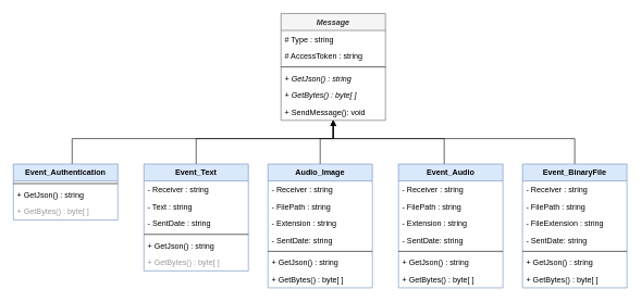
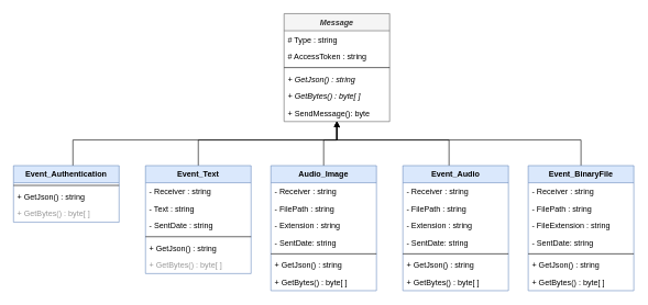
  <mxCell id="0" />
  <mxCell id="1" parent="0" />
  <mxCell id="2" value="" style="edgeStyle=orthogonalEdgeStyle;rounded=0;orthogonalLoop=1;jettySize=auto;html=1;" edge="1" parent="1" source="3" target="25"><mxGeometry relative="1" as="geometry"><Array as="points"><mxPoint x="490" y="212" /><mxPoint x="510" y="212" /></Array></mxGeometry></mxCell>
  <mxCell id="3" value="Audio_Image" style="swimlane;fontStyle=1;align=center;verticalAlign=top;childLayout=stackLayout;horizontal=1;startSize=26;horizontalStack=0;resizeParent=1;resizeParentMax=0;resizeLast=0;collapsible=1;marginBottom=0;fillColor=#dae8fc;strokeColor=#6c8ebf;" vertex="1" parent="1"><mxGeometry x="410" y="251" width="160" height="190" as="geometry" /></mxCell>
  <mxCell id="4" value="- Receiver : string" style="text;strokeColor=none;fillColor=none;align=left;verticalAlign=top;spacingLeft=4;spacingRight=4;overflow=hidden;rotatable=0;points=[[0,0.5],[1,0.5]];portConstraint=eastwest;" vertex="1" parent="3"><mxGeometry y="26" width="160" height="26" as="geometry" /></mxCell>
  <mxCell id="5" value="- FilePath : string" style="text;strokeColor=none;fillColor=none;align=left;verticalAlign=top;spacingLeft=4;spacingRight=4;overflow=hidden;rotatable=0;points=[[0,0.5],[1,0.5]];portConstraint=eastwest;" vertex="1" parent="3"><mxGeometry y="52" width="160" height="26" as="geometry" /></mxCell>
  <mxCell id="6" value="- Extension : string" style="text;strokeColor=none;fillColor=none;align=left;verticalAlign=top;spacingLeft=4;spacingRight=4;overflow=hidden;rotatable=0;points=[[0,0.5],[1,0.5]];portConstraint=eastwest;" vertex="1" parent="3"><mxGeometry y="78" width="160" height="26" as="geometry" /></mxCell>
  <mxCell id="7" value="- SentDate: string" style="text;strokeColor=none;fillColor=none;align=left;verticalAlign=top;spacingLeft=4;spacingRight=4;overflow=hidden;rotatable=0;points=[[0,0.5],[1,0.5]];portConstraint=eastwest;" vertex="1" parent="3"><mxGeometry y="104" width="160" height="26" as="geometry" /></mxCell>
  <mxCell id="8" value="" style="line;strokeWidth=1;fillColor=none;align=left;verticalAlign=middle;spacingTop=-1;spacingLeft=3;spacingRight=3;rotatable=0;labelPosition=right;points=[];portConstraint=eastwest;" vertex="1" parent="3"><mxGeometry y="130" width="160" height="8" as="geometry" /></mxCell>
  <mxCell id="9" value="+ GetJson() : string" style="text;strokeColor=none;fillColor=none;align=left;verticalAlign=top;spacingLeft=4;spacingRight=4;overflow=hidden;rotatable=0;points=[[0,0.5],[1,0.5]];portConstraint=eastwest;" vertex="1" parent="3"><mxGeometry y="138" width="160" height="26" as="geometry" /></mxCell>
  <mxCell id="10" value="+ GetBytes() : byte[ ]" style="text;strokeColor=none;fillColor=none;align=left;verticalAlign=top;spacingLeft=4;spacingRight=4;overflow=hidden;rotatable=0;points=[[0,0.5],[1,0.5]];portConstraint=eastwest;" vertex="1" parent="3"><mxGeometry y="164" width="160" height="26" as="geometry" /></mxCell>
  <mxCell id="11" value="" style="edgeStyle=orthogonalEdgeStyle;rounded=0;orthogonalLoop=1;jettySize=auto;html=1;" edge="1" parent="1" source="12" target="25"><mxGeometry relative="1" as="geometry"><Array as="points"><mxPoint x="680" y="212" /><mxPoint x="510" y="212" /></Array></mxGeometry></mxCell>
  <mxCell id="12" value="Event_Audio" style="swimlane;fontStyle=1;align=center;verticalAlign=top;childLayout=stackLayout;horizontal=1;startSize=26;horizontalStack=0;resizeParent=1;resizeParentMax=0;resizeLast=0;collapsible=1;marginBottom=0;fillColor=#dae8fc;strokeColor=#6c8ebf;" vertex="1" parent="1"><mxGeometry x="610" y="251" width="160" height="190" as="geometry" /></mxCell>
  <mxCell id="13" value="- Receiver : string" style="text;strokeColor=none;fillColor=none;align=left;verticalAlign=top;spacingLeft=4;spacingRight=4;overflow=hidden;rotatable=0;points=[[0,0.5],[1,0.5]];portConstraint=eastwest;" vertex="1" parent="12"><mxGeometry y="26" width="160" height="26" as="geometry" /></mxCell>
  <mxCell id="14" value="- FilePath : string" style="text;strokeColor=none;fillColor=none;align=left;verticalAlign=top;spacingLeft=4;spacingRight=4;overflow=hidden;rotatable=0;points=[[0,0.5],[1,0.5]];portConstraint=eastwest;" vertex="1" parent="12"><mxGeometry y="52" width="160" height="26" as="geometry" /></mxCell>
  <mxCell id="15" value="- Extension : string" style="text;strokeColor=none;fillColor=none;align=left;verticalAlign=top;spacingLeft=4;spacingRight=4;overflow=hidden;rotatable=0;points=[[0,0.5],[1,0.5]];portConstraint=eastwest;" vertex="1" parent="12"><mxGeometry y="78" width="160" height="26" as="geometry" /></mxCell>
  <mxCell id="16" value="- SentDate: string" style="text;strokeColor=none;fillColor=none;align=left;verticalAlign=top;spacingLeft=4;spacingRight=4;overflow=hidden;rotatable=0;points=[[0,0.5],[1,0.5]];portConstraint=eastwest;" vertex="1" parent="12"><mxGeometry y="104" width="160" height="26" as="geometry" /></mxCell>
  <mxCell id="17" value="" style="line;strokeWidth=1;fillColor=none;align=left;verticalAlign=middle;spacingTop=-1;spacingLeft=3;spacingRight=3;rotatable=0;labelPosition=right;points=[];portConstraint=eastwest;" vertex="1" parent="12"><mxGeometry y="130" width="160" height="8" as="geometry" /></mxCell>
  <mxCell id="18" value="+ GetJson() : string" style="text;strokeColor=none;fillColor=none;align=left;verticalAlign=top;spacingLeft=4;spacingRight=4;overflow=hidden;rotatable=0;points=[[0,0.5],[1,0.5]];portConstraint=eastwest;" vertex="1" parent="12"><mxGeometry y="138" width="160" height="26" as="geometry" /></mxCell>
  <mxCell id="19" value="+ GetBytes() : byte[ ]" style="text;strokeColor=none;fillColor=none;align=left;verticalAlign=top;spacingLeft=4;spacingRight=4;overflow=hidden;rotatable=0;points=[[0,0.5],[1,0.5]];portConstraint=eastwest;" vertex="1" parent="12"><mxGeometry y="164" width="160" height="26" as="geometry" /></mxCell>
  <mxCell id="20" value="" style="edgeStyle=orthogonalEdgeStyle;rounded=0;orthogonalLoop=1;jettySize=auto;html=1;" edge="1" parent="1" source="21" target="25"><mxGeometry relative="1" as="geometry"><Array as="points"><mxPoint x="110" y="212" /><mxPoint x="510" y="212" /></Array></mxGeometry></mxCell>
  <mxCell id="21" value="Event_Authentication" style="swimlane;fontStyle=1;align=center;verticalAlign=top;childLayout=stackLayout;horizontal=1;startSize=26;horizontalStack=0;resizeParent=1;resizeParentMax=0;resizeLast=0;collapsible=1;marginBottom=0;fillColor=#dae8fc;strokeColor=#6c8ebf;" vertex="1" parent="1"><mxGeometry x="20" y="251" width="160" height="86" as="geometry" /></mxCell>
  <mxCell id="22" value="" style="line;strokeWidth=1;fillColor=none;align=left;verticalAlign=middle;spacingTop=-1;spacingLeft=3;spacingRight=3;rotatable=0;labelPosition=right;points=[];portConstraint=eastwest;" vertex="1" parent="21"><mxGeometry y="26" width="160" height="8" as="geometry" /></mxCell>
  <mxCell id="23" value="+ GetJson() : string" style="text;strokeColor=none;fillColor=none;align=left;verticalAlign=top;spacingLeft=4;spacingRight=4;overflow=hidden;rotatable=0;points=[[0,0.5],[1,0.5]];portConstraint=eastwest;" vertex="1" parent="21"><mxGeometry y="34" width="160" height="26" as="geometry" /></mxCell>
  <mxCell id="24" value="+ GetBytes() : byte[ ]" style="text;strokeColor=none;fillColor=none;align=left;verticalAlign=top;spacingLeft=4;spacingRight=4;overflow=hidden;rotatable=0;points=[[0,0.5],[1,0.5]];portConstraint=eastwest;fontColor=#999999;" vertex="1" parent="21"><mxGeometry y="60" width="160" height="26" as="geometry" /></mxCell>
  <mxCell id="25" value="Message" style="swimlane;fontStyle=3;align=center;verticalAlign=top;childLayout=stackLayout;horizontal=1;startSize=26;horizontalStack=0;resizeParent=1;resizeParentMax=0;resizeLast=0;collapsible=1;marginBottom=0;fillColor=#f5f5f5;strokeColor=#666666;fontColor=#333333;" vertex="1" parent="1"><mxGeometry x="430" y="20" width="160" height="164" as="geometry" /></mxCell>
  <mxCell id="26" value="# Type : string" style="text;align=left;verticalAlign=top;spacingLeft=4;spacingRight=4;overflow=hidden;rotatable=0;points=[[0,0.5],[1,0.5]];portConstraint=eastwest;" vertex="1" parent="25"><mxGeometry y="26" width="160" height="26" as="geometry" /></mxCell>
  <mxCell id="27" value="# AccessToken : string" style="text;strokeColor=none;fillColor=none;align=left;verticalAlign=top;spacingLeft=4;spacingRight=4;overflow=hidden;rotatable=0;points=[[0,0.5],[1,0.5]];portConstraint=eastwest;" vertex="1" parent="25"><mxGeometry y="52" width="160" height="26" as="geometry" /></mxCell>
  <mxCell id="28" value="" style="line;strokeWidth=1;fillColor=none;align=left;verticalAlign=middle;spacingTop=-1;spacingLeft=3;spacingRight=3;rotatable=0;labelPosition=right;points=[];portConstraint=eastwest;" vertex="1" parent="25"><mxGeometry y="78" width="160" height="8" as="geometry" /></mxCell>
  <mxCell id="29" value="+ GetJson() : string" style="text;strokeColor=none;fillColor=none;align=left;verticalAlign=top;spacingLeft=4;spacingRight=4;overflow=hidden;rotatable=0;points=[[0,0.5],[1,0.5]];portConstraint=eastwest;fontStyle=2" vertex="1" parent="25"><mxGeometry y="86" width="160" height="26" as="geometry" /></mxCell>
  <mxCell id="30" value="+ GetBytes() : byte[ ]" style="text;strokeColor=none;fillColor=none;align=left;verticalAlign=top;spacingLeft=4;spacingRight=4;overflow=hidden;rotatable=0;points=[[0,0.5],[1,0.5]];portConstraint=eastwest;fontStyle=2" vertex="1" parent="25"><mxGeometry y="112" width="160" height="26" as="geometry" /></mxCell>
- <mxCell id="31" value="+ SendMessage(): void" style="text;strokeColor=none;fillColor=none;align=left;verticalAlign=top;spacingLeft=4;spacingRight=4;overflow=hidden;rotatable=0;points=[[0,0.5],[1,0.5]];portConstraint=eastwest;" vertex="1" parent="25"><mxGeometry y="138" width="160" height="26" as="geometry" /></mxCell>
+ <mxCell id="31" value="+ SendMessage(): byte" style="text;strokeColor=none;fillColor=none;align=left;verticalAlign=top;spacingLeft=4;spacingRight=4;overflow=hidden;rotatable=0;points=[[0,0.5],[1,0.5]];portConstraint=eastwest;" vertex="1" parent="25"><mxGeometry y="138" width="160" height="26" as="geometry" /></mxCell>
  <mxCell id="32" style="edgeStyle=orthogonalEdgeStyle;rounded=0;orthogonalLoop=1;jettySize=auto;html=1;fontColor=#999999;" edge="1" parent="1" source="33" target="25"><mxGeometry relative="1" as="geometry"><Array as="points"><mxPoint x="300" y="212" /><mxPoint x="510" y="212" /></Array></mxGeometry></mxCell>
  <mxCell id="33" value="Event_Text" style="swimlane;fontStyle=1;align=center;verticalAlign=top;childLayout=stackLayout;horizontal=1;startSize=26;horizontalStack=0;resizeParent=1;resizeParentMax=0;resizeLast=0;collapsible=1;marginBottom=0;fillColor=#dae8fc;strokeColor=#6c8ebf;" vertex="1" parent="1"><mxGeometry x="220" y="251" width="160" height="164" as="geometry" /></mxCell>
  <mxCell id="34" value="- Receiver : string" style="text;strokeColor=none;fillColor=none;align=left;verticalAlign=top;spacingLeft=4;spacingRight=4;overflow=hidden;rotatable=0;points=[[0,0.5],[1,0.5]];portConstraint=eastwest;" vertex="1" parent="33"><mxGeometry y="26" width="160" height="26" as="geometry" /></mxCell>
  <mxCell id="35" value="- Text : string" style="text;strokeColor=none;fillColor=none;align=left;verticalAlign=top;spacingLeft=4;spacingRight=4;overflow=hidden;rotatable=0;points=[[0,0.5],[1,0.5]];portConstraint=eastwest;" vertex="1" parent="33"><mxGeometry y="52" width="160" height="26" as="geometry" /></mxCell>
  <mxCell id="36" value="- SentDate : string" style="text;strokeColor=none;fillColor=none;align=left;verticalAlign=top;spacingLeft=4;spacingRight=4;overflow=hidden;rotatable=0;points=[[0,0.5],[1,0.5]];portConstraint=eastwest;" vertex="1" parent="33"><mxGeometry y="78" width="160" height="26" as="geometry" /></mxCell>
  <mxCell id="37" value="" style="line;strokeWidth=1;fillColor=none;align=left;verticalAlign=middle;spacingTop=-1;spacingLeft=3;spacingRight=3;rotatable=0;labelPosition=right;points=[];portConstraint=eastwest;" vertex="1" parent="33"><mxGeometry y="104" width="160" height="8" as="geometry" /></mxCell>
  <mxCell id="38" value="+ GetJson() : string" style="text;strokeColor=none;fillColor=none;align=left;verticalAlign=top;spacingLeft=4;spacingRight=4;overflow=hidden;rotatable=0;points=[[0,0.5],[1,0.5]];portConstraint=eastwest;" vertex="1" parent="33"><mxGeometry y="112" width="160" height="26" as="geometry" /></mxCell>
  <mxCell id="39" value="+ GetBytes() : byte[ ]" style="text;strokeColor=none;fillColor=none;align=left;verticalAlign=top;spacingLeft=4;spacingRight=4;overflow=hidden;rotatable=0;points=[[0,0.5],[1,0.5]];portConstraint=eastwest;fontColor=#999999;" vertex="1" parent="33"><mxGeometry y="138" width="160" height="26" as="geometry" /></mxCell>
  <mxCell id="40" style="edgeStyle=orthogonalEdgeStyle;rounded=0;orthogonalLoop=1;jettySize=auto;html=1;fontColor=#999999;" edge="1" parent="1" source="41" target="25"><mxGeometry relative="1" as="geometry"><Array as="points"><mxPoint x="880" y="212" /><mxPoint x="510" y="212" /></Array></mxGeometry></mxCell>
  <mxCell id="41" value="Event_BinaryFile&#10;" style="swimlane;fontStyle=1;align=center;verticalAlign=top;childLayout=stackLayout;horizontal=1;startSize=26;horizontalStack=0;resizeParent=1;resizeParentMax=0;resizeLast=0;collapsible=1;marginBottom=0;fillColor=#dae8fc;strokeColor=#6c8ebf;" vertex="1" parent="1"><mxGeometry x="800" y="251" width="160" height="190" as="geometry" /></mxCell>
  <mxCell id="42" value="- Receiver : string" style="text;strokeColor=none;fillColor=none;align=left;verticalAlign=top;spacingLeft=4;spacingRight=4;overflow=hidden;rotatable=0;points=[[0,0.5],[1,0.5]];portConstraint=eastwest;" vertex="1" parent="41"><mxGeometry y="26" width="160" height="26" as="geometry" /></mxCell>
  <mxCell id="43" value="- FilePath : string" style="text;strokeColor=none;fillColor=none;align=left;verticalAlign=top;spacingLeft=4;spacingRight=4;overflow=hidden;rotatable=0;points=[[0,0.5],[1,0.5]];portConstraint=eastwest;" vertex="1" parent="41"><mxGeometry y="52" width="160" height="26" as="geometry" /></mxCell>
  <mxCell id="44" value="- FileExtension : string" style="text;strokeColor=none;fillColor=none;align=left;verticalAlign=top;spacingLeft=4;spacingRight=4;overflow=hidden;rotatable=0;points=[[0,0.5],[1,0.5]];portConstraint=eastwest;" vertex="1" parent="41"><mxGeometry y="78" width="160" height="26" as="geometry" /></mxCell>
  <mxCell id="45" value="- SentDate: string" style="text;strokeColor=none;fillColor=none;align=left;verticalAlign=top;spacingLeft=4;spacingRight=4;overflow=hidden;rotatable=0;points=[[0,0.5],[1,0.5]];portConstraint=eastwest;" vertex="1" parent="41"><mxGeometry y="104" width="160" height="26" as="geometry" /></mxCell>
  <mxCell id="46" value="" style="line;strokeWidth=1;fillColor=none;align=left;verticalAlign=middle;spacingTop=-1;spacingLeft=3;spacingRight=3;rotatable=0;labelPosition=right;points=[];portConstraint=eastwest;" vertex="1" parent="41"><mxGeometry y="130" width="160" height="8" as="geometry" /></mxCell>
  <mxCell id="47" value="+ GetJson() : string" style="text;strokeColor=none;fillColor=none;align=left;verticalAlign=top;spacingLeft=4;spacingRight=4;overflow=hidden;rotatable=0;points=[[0,0.5],[1,0.5]];portConstraint=eastwest;" vertex="1" parent="41"><mxGeometry y="138" width="160" height="26" as="geometry" /></mxCell>
  <mxCell id="48" value="+ GetBytes() : byte[ ]" style="text;strokeColor=none;fillColor=none;align=left;verticalAlign=top;spacingLeft=4;spacingRight=4;overflow=hidden;rotatable=0;points=[[0,0.5],[1,0.5]];portConstraint=eastwest;" vertex="1" parent="41"><mxGeometry y="164" width="160" height="26" as="geometry" /></mxCell>
